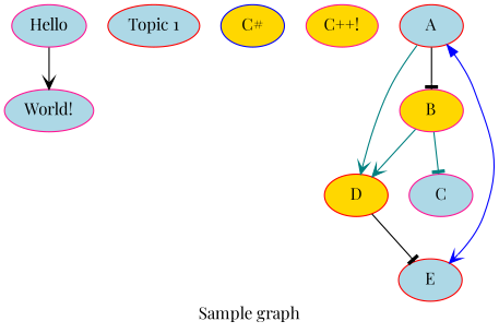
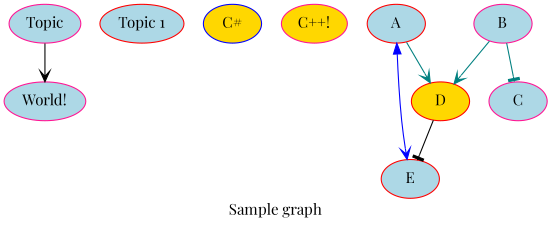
  digraph {
    concentrate=true
    fontname="Playfair Display"
    label="Sample graph"
    node [color=deeppink fillcolor=lightblue fontname="Playfair Display" style=filled]
    edge [arrowhead=vee color=black fontname="Playfair Display"]
-   n1 [label=Hello]
+   n1 [label=Topic]
    n2 [label="World!"]
    n3 [color=red label="Topic 1"]
    n4 [color=blue fillcolor=gold label="C#"]
    n5 [fillcolor=gold label="C++!"]
    A [color=red]
-   B [fillcolor=gold]
+   B
    D [color=red fillcolor=gold]
    E [color=red]
    C
    n1 -> n2
-   A -> B [arrowhead=tee]
    A -> D [color=teal]
    A -> E [color=blue]
    B -> D [color=teal]
    B -> C [arrowhead=tee color=teal]
    D -> E [arrowhead=tee]
    E -> A [arrowhead="" color=""]
  }
